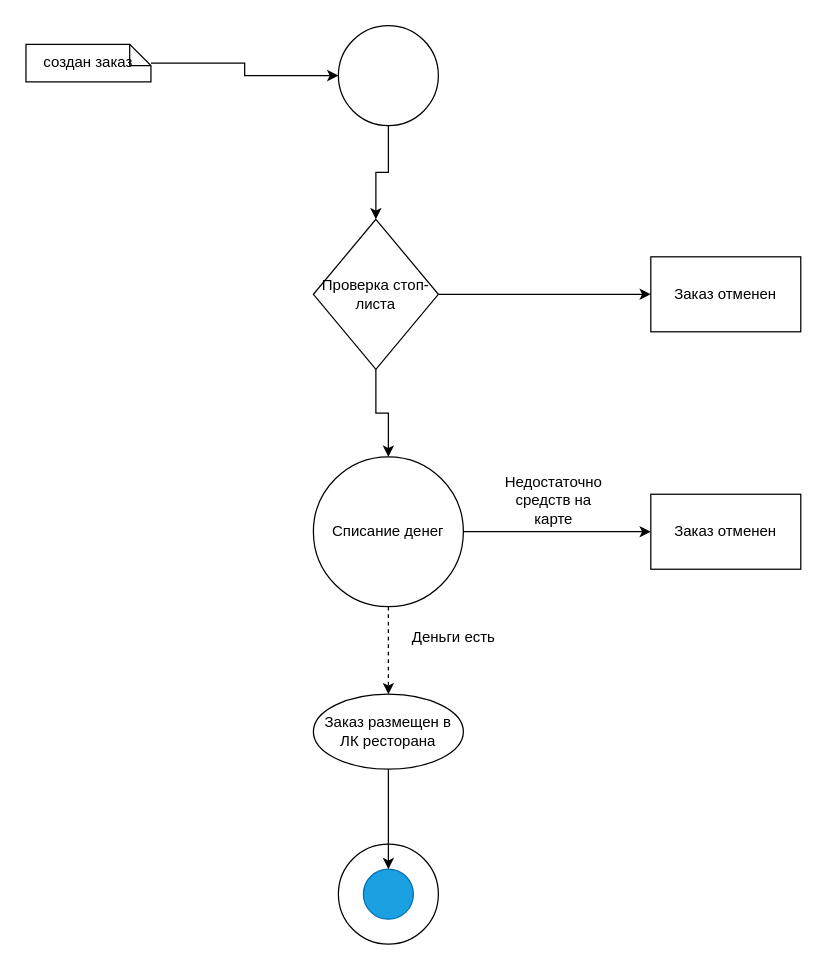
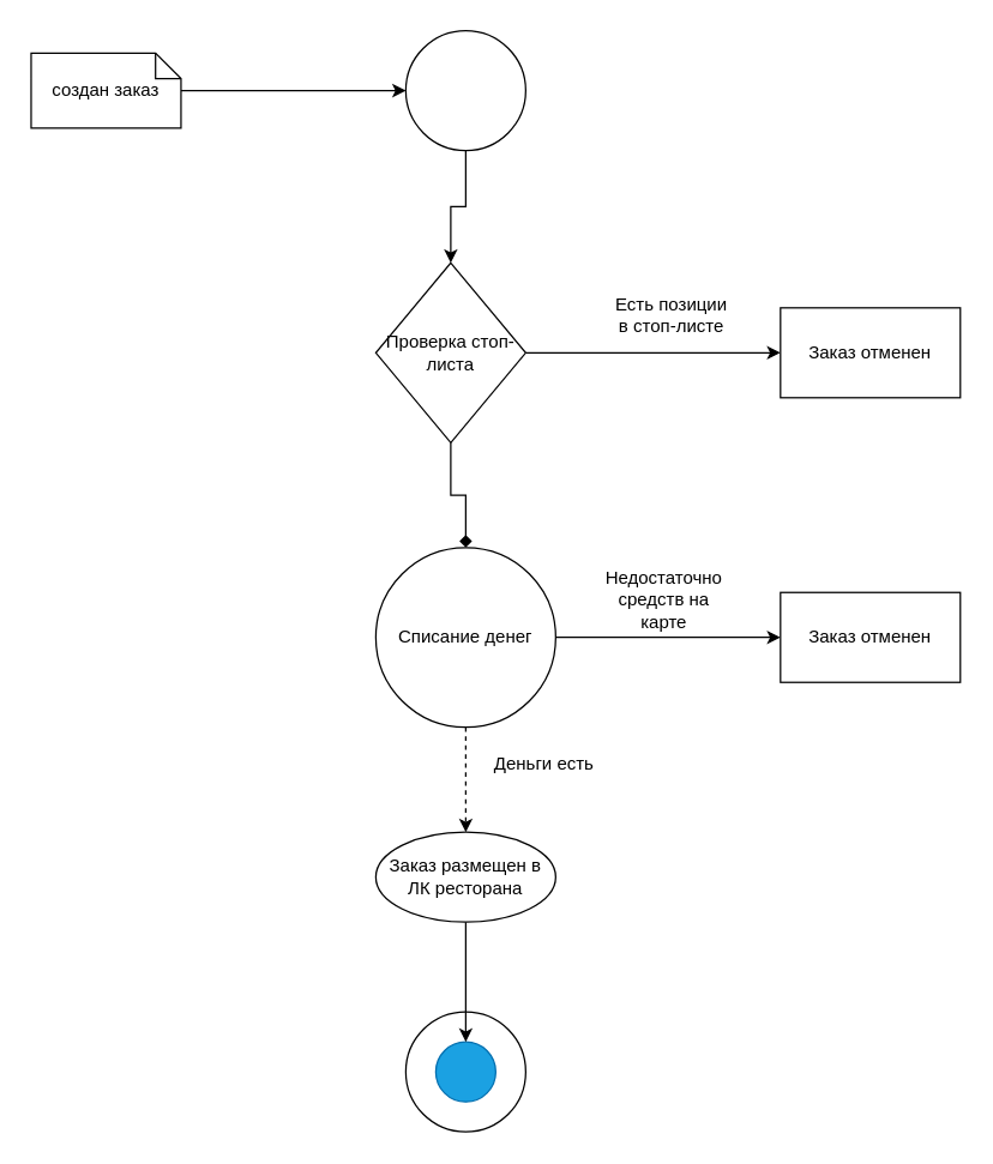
  <mxCell id="0" />
  <mxCell id="1" parent="0" />
  <mxCell id="2" style="edgeStyle=orthogonalEdgeStyle;rounded=0;orthogonalLoop=1;jettySize=auto;html=1;" edge="1" parent="1" source="3" target="5"><mxGeometry relative="1" as="geometry" /></mxCell>
- <mxCell id="3" value="создан заказ" style="shape=note;whiteSpace=wrap;size=17" vertex="1" parent="1"><mxGeometry x="20" y="35" width="100" height="30" as="geometry" /></mxCell>
+ <mxCell id="3" value="создан заказ" style="shape=note;whiteSpace=wrap;size=17" vertex="1" parent="1"><mxGeometry x="20" y="35" width="100" height="50" as="geometry" /></mxCell>
  <mxCell id="4" style="edgeStyle=orthogonalEdgeStyle;rounded=0;orthogonalLoop=1;jettySize=auto;html=1;entryX=0.5;entryY=0;entryDx=0;entryDy=0;" edge="1" parent="1" source="5" target="8"><mxGeometry relative="1" as="geometry" /></mxCell>
  <mxCell id="5" value="" style="ellipse;whiteSpace=wrap;html=1;aspect=fixed;" vertex="1" parent="1"><mxGeometry x="270" y="20" width="80" height="80" as="geometry" /></mxCell>
  <mxCell id="6" style="edgeStyle=orthogonalEdgeStyle;rounded=0;orthogonalLoop=1;jettySize=auto;html=1;entryX=0;entryY=0.5;entryDx=0;entryDy=0;" edge="1" parent="1" source="8" target="9"><mxGeometry relative="1" as="geometry" /></mxCell>
- <mxCell id="7" style="edgeStyle=orthogonalEdgeStyle;rounded=0;orthogonalLoop=1;jettySize=auto;html=1;entryX=0.5;entryY=0;entryDx=0;entryDy=0;" edge="1" parent="1" source="8" target="13"><mxGeometry relative="1" as="geometry" /></mxCell>
+ <mxCell id="7" style="edgeStyle=orthogonalEdgeStyle;rounded=0;orthogonalLoop=1;jettySize=auto;html=1;entryX=0.5;entryY=0;entryDx=0;entryDy=0;endArrow=diamond;" edge="1" parent="1" source="8" target="13"><mxGeometry relative="1" as="geometry" /></mxCell>
  <mxCell id="8" value="Проверка стоп-листа" style="rhombus;whiteSpace=wrap;html=1;" vertex="1" parent="1"><mxGeometry x="250" y="175" width="100" height="120" as="geometry" /></mxCell>
  <mxCell id="9" value="Заказ отменен" style="rounded=0;whiteSpace=wrap;html=1;" vertex="1" parent="1"><mxGeometry x="520" y="205" width="120" height="60" as="geometry" /></mxCell>
+ <mxCell id="10" value="Есть позиции в стоп-листе" style="text;html=1;align=center;verticalAlign=middle;whiteSpace=wrap;rounded=0;" vertex="1" parent="1"><mxGeometry x="405" y="195" width="85" height="30" as="geometry" /></mxCell>
  <mxCell id="11" style="edgeStyle=orthogonalEdgeStyle;rounded=0;orthogonalLoop=1;jettySize=auto;html=1;entryX=0;entryY=0.5;entryDx=0;entryDy=0;" edge="1" parent="1" source="13" target="14"><mxGeometry relative="1" as="geometry" /></mxCell>
  <mxCell id="12" style="edgeStyle=orthogonalEdgeStyle;rounded=0;orthogonalLoop=1;jettySize=auto;html=1;entryX=0.5;entryY=0;entryDx=0;entryDy=0;dashed=1;" edge="1" parent="1" source="13" target="19"><mxGeometry relative="1" as="geometry" /></mxCell>
  <mxCell id="13" value="Списание денег" style="ellipse;whiteSpace=wrap;html=1;" vertex="1" parent="1"><mxGeometry x="250" y="365" width="120" height="120" as="geometry" /></mxCell>
  <mxCell id="14" value="Заказ отменен" style="rounded=0;whiteSpace=wrap;html=1;" vertex="1" parent="1"><mxGeometry x="520" y="395" width="120" height="60" as="geometry" /></mxCell>
  <mxCell id="15" value="Недостаточно средств на карте" style="text;html=1;align=center;verticalAlign=middle;whiteSpace=wrap;rounded=0;" vertex="1" parent="1"><mxGeometry x="400" y="385" width="85" height="30" as="geometry" /></mxCell>
  <mxCell id="16" value="" style="ellipse;whiteSpace=wrap;html=1;aspect=fixed;" vertex="1" parent="1"><mxGeometry x="270" y="675" width="80" height="80" as="geometry" /></mxCell>
  <mxCell id="17" value="" style="ellipse;whiteSpace=wrap;html=1;aspect=fixed;fillColor=#1ba1e2;fontColor=#ffffff;strokeColor=#006EAF;" vertex="1" parent="1"><mxGeometry x="290" y="695" width="40" height="40" as="geometry" /></mxCell>
  <mxCell id="18" value="" style="edgeStyle=orthogonalEdgeStyle;rounded=0;orthogonalLoop=1;jettySize=auto;html=1;" edge="1" parent="1" source="19" target="17"><mxGeometry relative="1" as="geometry" /></mxCell>
  <mxCell id="19" value="Заказ размещен в ЛК ресторана" style="ellipse;whiteSpace=wrap;html=1;" vertex="1" parent="1"><mxGeometry x="250" y="555" width="120" height="60" as="geometry" /></mxCell>
  <mxCell id="20" value="Деньги есть" style="text;html=1;align=center;verticalAlign=middle;whiteSpace=wrap;rounded=0;" vertex="1" parent="1"><mxGeometry x="320" y="495" width="85" height="30" as="geometry" /></mxCell>
